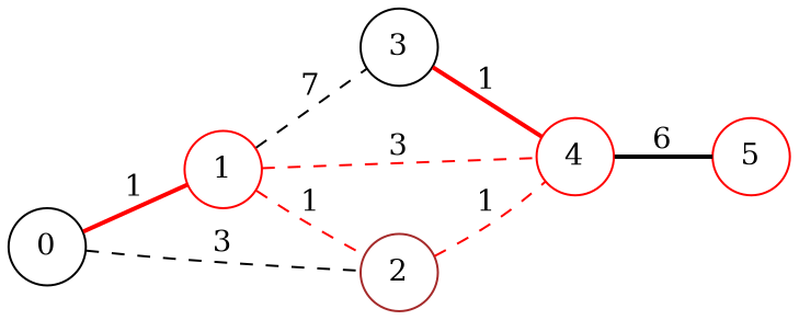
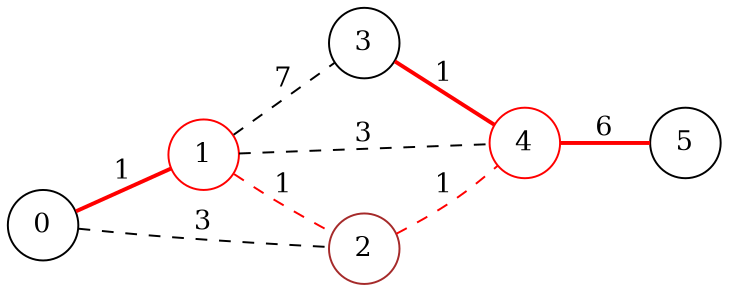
  graph {
    fontname="DejaVu Serif"
    rankdir=LR
    node [color=black fontname="DejaVu Serif" shape=circle]
    edge [color=red fontname="DejaVu Serif" style=dashed]
    1 [color=red]
    0
    2 [color=brown]
    3
    4 [color=red]
-   5 [color=red]
+   5
    1 -- 2 [label=1]
    1 -- 3 [color=black label=7]
-   1 -- 4 [label=3]
+   1 -- 4 [color=black label=3]
    0 -- 1 [label=1 style=bold]
    0 -- 2 [color=black label=3]
    2 -- 4 [label=1]
    3 -- 4 [label=1 style=bold]
-   4 -- 5 [color=black label=6 style=bold]
+   4 -- 5 [label=6 style=bold]
  }
